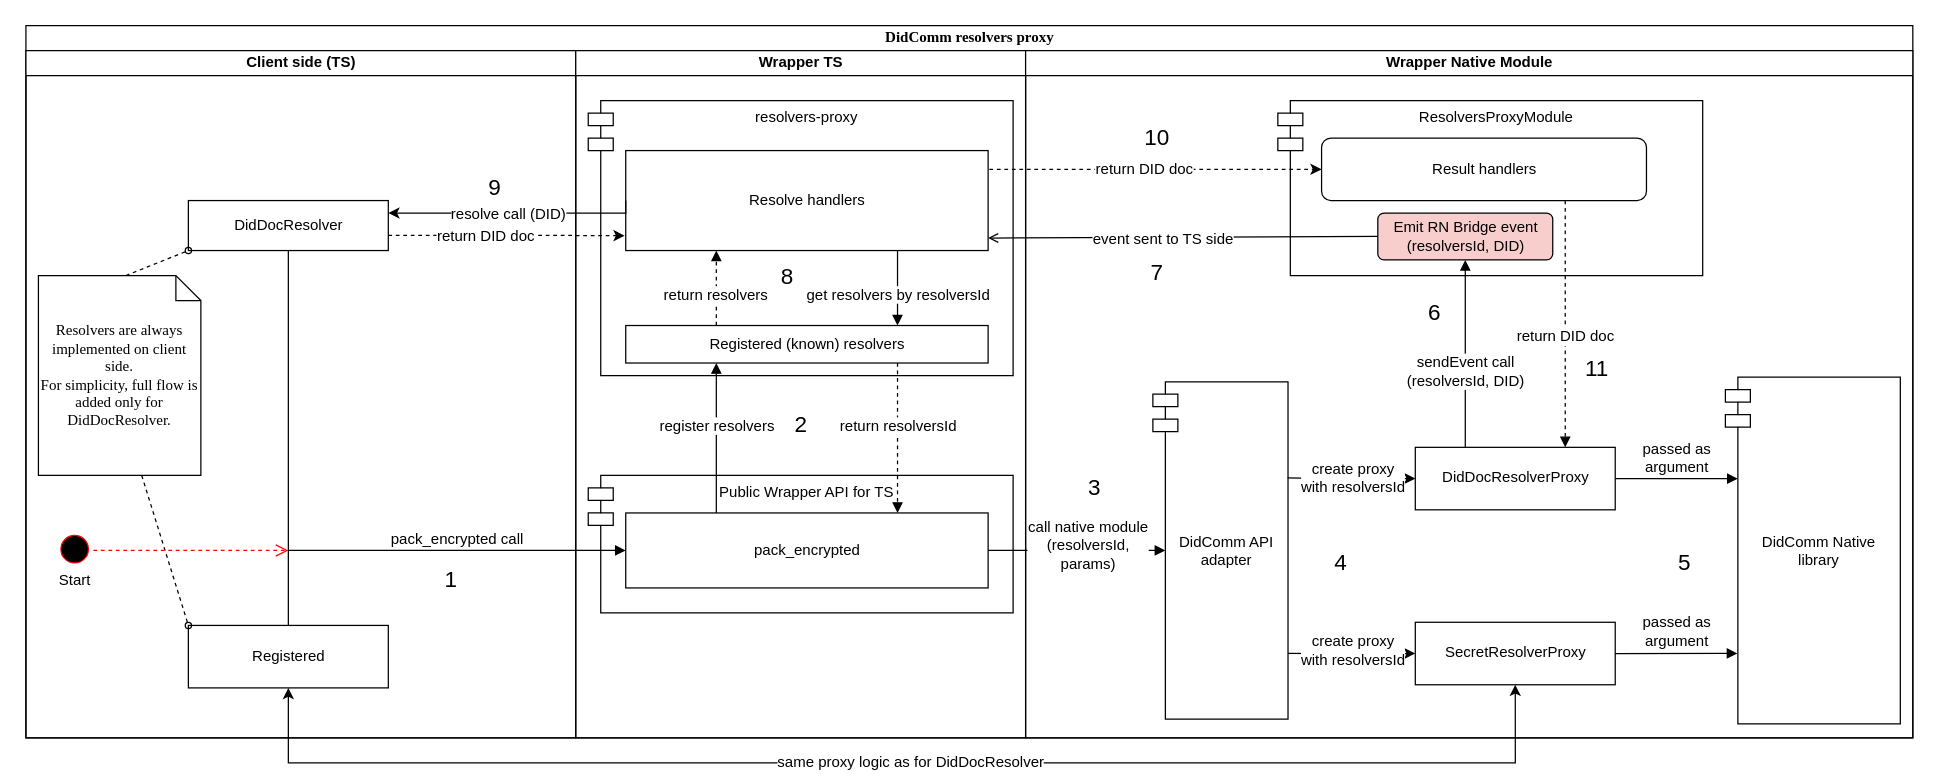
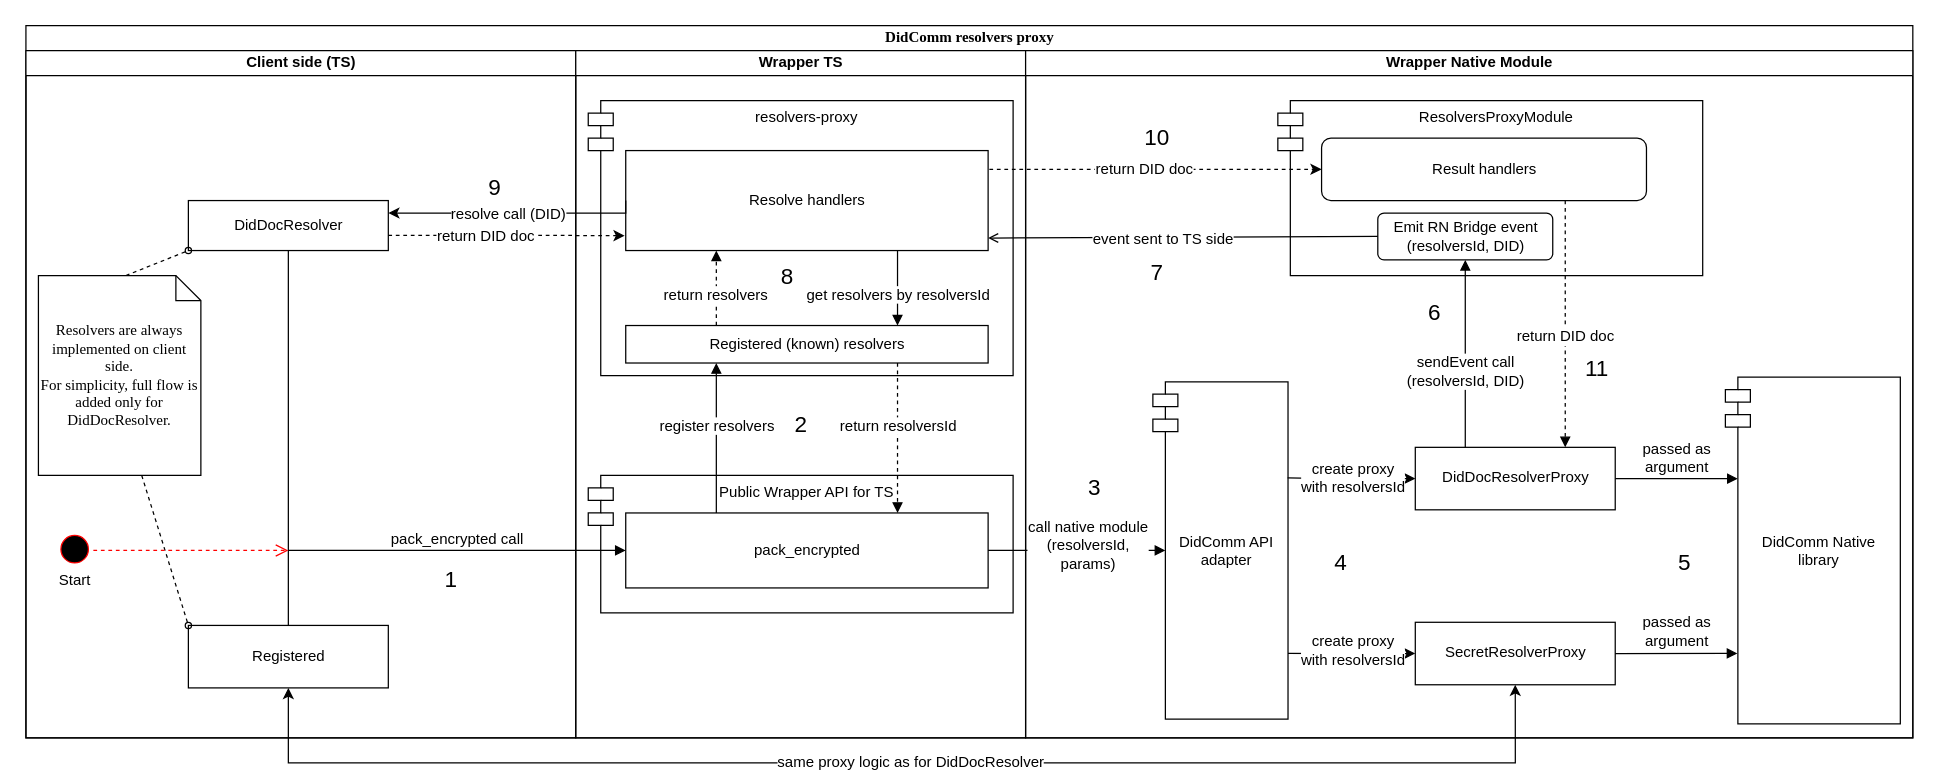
  <mxCell id="0" />
  <mxCell id="1" parent="0" />
  <mxCell id="2" value="DidComm resolvers proxy" style="swimlane;html=1;childLayout=stackLayout;startSize=20;rounded=0;shadow=0;comic=0;labelBackgroundColor=none;strokeWidth=1;fontFamily=Verdana;fontSize=12;align=center;" parent="1" vertex="1"><mxGeometry x="20" y="20" width="1510" height="570" as="geometry" /></mxCell>
  <mxCell id="3" value="Client side (TS)" style="swimlane;html=1;startSize=20;" parent="2" vertex="1"><mxGeometry y="20" width="440" height="550" as="geometry" /></mxCell>
  <mxCell id="4" value="DidDocResolver" style="html=1;" vertex="1" parent="3"><mxGeometry x="130" y="120" width="160" height="40" as="geometry" /></mxCell>
  <mxCell id="5" value="Registered" style="html=1;" vertex="1" parent="3"><mxGeometry x="130" y="460" width="160" height="50" as="geometry" /></mxCell>
  <mxCell id="6" value="Resolvers are always implemented on client side.&lt;br&gt;For simplicity, full flow is added only for DidDocResolver." style="shape=note;whiteSpace=wrap;html=1;rounded=0;shadow=0;comic=0;labelBackgroundColor=none;strokeWidth=1;fontFamily=Verdana;fontSize=12;align=center;size=20;direction=east;" vertex="1" parent="3"><mxGeometry x="10" y="180" width="130" height="160" as="geometry" /></mxCell>
  <mxCell id="7" style="edgeStyle=none;rounded=0;html=1;dashed=1;labelBackgroundColor=none;startArrow=none;startFill=0;startSize=5;endArrow=oval;endFill=0;endSize=5;jettySize=auto;orthogonalLoop=1;strokeWidth=1;fontFamily=Verdana;fontSize=12;entryX=0;entryY=1;entryDx=0;entryDy=0;exitX=0;exitY=0;exitDx=70;exitDy=0;exitPerimeter=0;" edge="1" parent="3" source="6" target="4"><mxGeometry relative="1" as="geometry"><mxPoint x="120" y="285" as="sourcePoint" /><mxPoint x="277.203" y="245" as="targetPoint" /></mxGeometry></mxCell>
  <mxCell id="8" style="edgeStyle=none;rounded=0;html=1;dashed=1;labelBackgroundColor=none;startArrow=none;startFill=0;startSize=5;endArrow=oval;endFill=0;endSize=5;jettySize=auto;orthogonalLoop=1;strokeWidth=1;fontFamily=Verdana;fontSize=12;entryX=0;entryY=0;entryDx=0;entryDy=0;exitX=0.636;exitY=1;exitDx=0;exitDy=0;exitPerimeter=0;" edge="1" parent="3" source="6" target="5"><mxGeometry relative="1" as="geometry"><mxPoint x="90" y="435" as="sourcePoint" /><mxPoint x="130" y="365" as="targetPoint" /></mxGeometry></mxCell>
  <mxCell id="9" value="" style="endArrow=none;html=1;rounded=0;entryX=0.5;entryY=1;entryDx=0;entryDy=0;exitX=0.5;exitY=0;exitDx=0;exitDy=0;" edge="1" parent="3" source="5" target="4"><mxGeometry width="50" height="50" relative="1" as="geometry"><mxPoint x="180" y="370" as="sourcePoint" /><mxPoint x="230" y="320" as="targetPoint" /></mxGeometry></mxCell>
  <mxCell id="10" value="" style="ellipse;html=1;shape=startState;fillColor=#000000;strokeColor=#ff0000;rounded=1;fontSize=12;" vertex="1" parent="3"><mxGeometry x="24" y="384" width="30" height="30" as="geometry" /></mxCell>
  <mxCell id="11" value="" style="edgeStyle=orthogonalEdgeStyle;html=1;verticalAlign=bottom;endArrow=open;endSize=8;strokeColor=#ff0000;rounded=0;dashed=1;fontSize=12;" edge="1" source="10" parent="3"><mxGeometry relative="1" as="geometry"><mxPoint x="210" y="400" as="targetPoint" /><Array as="points"><mxPoint x="120" y="400" /><mxPoint x="120" y="400" /></Array></mxGeometry></mxCell>
  <mxCell id="12" value="Start" style="text;html=1;align=center;verticalAlign=middle;resizable=0;points=[];autosize=1;strokeColor=none;fillColor=none;fontSize=12;" vertex="1" parent="3"><mxGeometry x="19" y="414" width="40" height="20" as="geometry" /></mxCell>
  <mxCell id="13" value="&lt;font style=&quot;font-size: 18px;&quot;&gt;1&lt;/font&gt;" style="text;html=1;align=center;verticalAlign=middle;resizable=0;points=[];autosize=1;strokeColor=none;fillColor=none;fontSize=12;" vertex="1" parent="3"><mxGeometry x="325" y="414" width="30" height="20" as="geometry" /></mxCell>
  <mxCell id="14" value="&lt;span style=&quot;font-size: 18px;&quot;&gt;9&lt;/span&gt;" style="text;html=1;align=center;verticalAlign=middle;resizable=0;points=[];autosize=1;strokeColor=none;fillColor=none;fontSize=12;" vertex="1" parent="3"><mxGeometry x="360" y="100" width="30" height="20" as="geometry" /></mxCell>
  <mxCell id="15" value="Wrapper TS" style="swimlane;html=1;startSize=20;" parent="2" vertex="1"><mxGeometry x="440" y="20" width="360" height="550" as="geometry"><mxRectangle x="440" y="20" width="30" height="510" as="alternateBounds" /></mxGeometry></mxCell>
  <mxCell id="16" value="Public Wrapper API for TS" style="shape=module;align=left;spacingLeft=10;align=center;verticalAlign=top;" vertex="1" parent="15"><mxGeometry x="10" y="340" width="340" height="110" as="geometry" /></mxCell>
  <mxCell id="17" value="resolvers-proxy" style="shape=module;align=left;spacingLeft=10;align=center;verticalAlign=top;" vertex="1" parent="15"><mxGeometry x="10" y="40" width="340" height="220" as="geometry" /></mxCell>
  <mxCell id="18" value="Registered (known) resolvers" style="html=1;" vertex="1" parent="15"><mxGeometry x="40" y="220" width="290" height="30" as="geometry" /></mxCell>
  <mxCell id="19" value="pack_encrypted" style="html=1;" vertex="1" parent="15"><mxGeometry x="40" y="370" width="290" height="60" as="geometry" /></mxCell>
  <mxCell id="20" value="Resolve handlers" style="html=1;" vertex="1" parent="15"><mxGeometry x="40" y="80" width="290" height="80" as="geometry" /></mxCell>
  <mxCell id="21" value="&lt;font style=&quot;font-size: 12px;&quot;&gt;return resolversId&lt;/font&gt;" style="html=1;verticalAlign=bottom;endArrow=block;rounded=0;exitX=0.75;exitY=1;exitDx=0;exitDy=0;dashed=1;entryX=0.75;entryY=0;entryDx=0;entryDy=0;" edge="1" parent="15" source="18" target="19"><mxGeometry width="80" relative="1" as="geometry"><mxPoint x="260" y="244.5" as="sourcePoint" /><mxPoint x="320" y="244.5" as="targetPoint" /></mxGeometry></mxCell>
  <mxCell id="22" value="&lt;font style=&quot;font-size: 12px;&quot;&gt;register resolvers&lt;/font&gt;" style="html=1;verticalAlign=bottom;endArrow=block;rounded=0;exitX=0.25;exitY=0;exitDx=0;exitDy=0;entryX=0.25;entryY=1;entryDx=0;entryDy=0;" edge="1" parent="15" source="19" target="18"><mxGeometry width="80" relative="1" as="geometry"><mxPoint x="250" y="210" as="sourcePoint" /><mxPoint x="250" y="320" as="targetPoint" /></mxGeometry></mxCell>
  <mxCell id="23" value="&lt;font style=&quot;font-size: 12px;&quot;&gt;get resolvers by resolversId&lt;/font&gt;" style="html=1;verticalAlign=bottom;endArrow=block;rounded=0;exitX=0.75;exitY=1;exitDx=0;exitDy=0;entryX=0.75;entryY=0;entryDx=0;entryDy=0;" edge="1" parent="15" source="20" target="18"><mxGeometry x="0.5" width="80" relative="1" as="geometry"><mxPoint x="130" y="320" as="sourcePoint" /><mxPoint x="130" y="210" as="targetPoint" /><mxPoint as="offset" /></mxGeometry></mxCell>
  <mxCell id="24" value="&lt;font style=&quot;font-size: 12px;&quot;&gt;return resolvers&lt;/font&gt;" style="html=1;verticalAlign=bottom;endArrow=block;rounded=0;exitX=0.25;exitY=0;exitDx=0;exitDy=0;dashed=1;entryX=0.25;entryY=1;entryDx=0;entryDy=0;" edge="1" parent="15" source="18" target="20"><mxGeometry x="-0.5" width="80" relative="1" as="geometry"><mxPoint x="250" y="210" as="sourcePoint" /><mxPoint x="250" y="320" as="targetPoint" /><mxPoint as="offset" /></mxGeometry></mxCell>
  <mxCell id="25" value="&lt;span style=&quot;font-size: 18px;&quot;&gt;2&lt;/span&gt;" style="text;html=1;align=center;verticalAlign=middle;resizable=0;points=[];autosize=1;strokeColor=none;fillColor=none;fontSize=12;" vertex="1" parent="15"><mxGeometry x="165" y="290" width="30" height="20" as="geometry" /></mxCell>
  <mxCell id="26" value="&lt;span style=&quot;font-size: 18px;&quot;&gt;8&lt;/span&gt;" style="text;html=1;align=center;verticalAlign=middle;resizable=0;points=[];autosize=1;strokeColor=none;fillColor=none;fontSize=12;" vertex="1" parent="15"><mxGeometry x="154" y="171" width="30" height="20" as="geometry" /></mxCell>
  <mxCell id="27" value="Wrapper Native Module" style="swimlane;html=1;startSize=20;" parent="2" vertex="1"><mxGeometry x="800" y="20" width="710" height="550" as="geometry" /></mxCell>
  <mxCell id="28" value="&lt;span style=&quot;color: rgb(0, 0, 0); font-family: Helvetica; font-size: 12px; font-style: normal; font-variant-ligatures: normal; font-variant-caps: normal; font-weight: 400; letter-spacing: normal; orphans: 2; text-align: center; text-indent: 0px; text-transform: none; widows: 2; word-spacing: 0px; -webkit-text-stroke-width: 0px; background-color: rgb(255, 255, 255); text-decoration-thickness: initial; text-decoration-style: initial; text-decoration-color: initial; float: none; display: inline !important;&quot;&gt;create proxy&lt;br&gt;with resolversId&lt;/span&gt;" style="edgeStyle=orthogonalEdgeStyle;rounded=0;orthogonalLoop=1;jettySize=auto;html=1;entryX=0.985;entryY=0.805;entryDx=0;entryDy=0;entryPerimeter=0;fontSize=12;startArrow=classic;startFill=1;endArrow=none;endFill=0;" edge="1" parent="27" source="29" target="38"><mxGeometry x="-0.016" y="-2" relative="1" as="geometry"><mxPoint x="1" as="offset" /></mxGeometry></mxCell>
  <mxCell id="29" value="SecretResolverProxy" style="html=1;" vertex="1" parent="27"><mxGeometry x="311.85" y="457.49" width="160" height="50" as="geometry" /></mxCell>
  <mxCell id="30" value="DidDocResolverProxy" style="html=1;" vertex="1" parent="27"><mxGeometry x="311.85" y="317.49" width="160" height="50" as="geometry" /></mxCell>
  <mxCell id="31" value="ResolversProxyModule" style="shape=module;align=left;spacingLeft=10;align=center;verticalAlign=top;" vertex="1" parent="27"><mxGeometry x="201.85" y="40" width="340" height="140" as="geometry" /></mxCell>
  <mxCell id="32" value="&lt;font style=&quot;font-size: 12px;&quot;&gt;passed as &lt;br&gt;argument&lt;/font&gt;" style="html=1;verticalAlign=bottom;endArrow=block;rounded=0;exitX=1;exitY=0.5;exitDx=0;exitDy=0;entryX=0.071;entryY=0.293;entryDx=0;entryDy=0;entryPerimeter=0;" edge="1" parent="27" source="30" target="37"><mxGeometry width="80" relative="1" as="geometry"><mxPoint x="-208.15" y="202.49" as="sourcePoint" /><mxPoint x="521.85" y="342.49" as="targetPoint" /></mxGeometry></mxCell>
  <mxCell id="33" value="&lt;font style=&quot;font-size: 12px;&quot;&gt;passed as&lt;br&gt;argument&lt;/font&gt;" style="html=1;verticalAlign=bottom;endArrow=block;rounded=0;exitX=1;exitY=0.5;exitDx=0;exitDy=0;entryX=0.069;entryY=0.797;entryDx=0;entryDy=0;entryPerimeter=0;" edge="1" parent="27" source="29" target="37"><mxGeometry width="80" relative="1" as="geometry"><mxPoint x="471.85" y="481.99" as="sourcePoint" /><mxPoint x="521.85" y="482.49" as="targetPoint" /></mxGeometry></mxCell>
- <mxCell id="34" value="Emit RN Bridge event &lt;br&gt;(resolversId, DID)" style="html=1;rounded=1;absoluteArcSize=1;arcSize=10;fillColor=#f8cecc;" vertex="1" parent="27"><mxGeometry x="281.85" y="130" width="140" height="37.5" as="geometry" /></mxCell>
+ <mxCell id="34" value="Emit RN Bridge event &lt;br&gt;(resolversId, DID)" style="html=1;rounded=1;absoluteArcSize=1;arcSize=10;" vertex="1" parent="27"><mxGeometry x="281.85" y="130" width="140" height="37.5" as="geometry" /></mxCell>
  <mxCell id="35" value="" style="html=1;verticalAlign=bottom;endArrow=block;rounded=0;fontSize=12;entryX=0.5;entryY=1;entryDx=0;entryDy=0;exitX=0.25;exitY=0;exitDx=0;exitDy=0;" edge="1" parent="27" source="30" target="34"><mxGeometry x="0.125" y="-10" width="80" relative="1" as="geometry"><mxPoint x="221.85" y="240" as="sourcePoint" /><mxPoint x="271.85" y="250" as="targetPoint" /><mxPoint as="offset" /></mxGeometry></mxCell>
  <mxCell id="36" value="sendEvent call&lt;br&gt;(resolversId, DID)" style="edgeLabel;html=1;align=center;verticalAlign=middle;resizable=0;points=[];fontSize=12;" vertex="1" connectable="0" parent="35"><mxGeometry x="-0.023" relative="1" as="geometry"><mxPoint y="12" as="offset" /></mxGeometry></mxCell>
  <mxCell id="37" value="DidComm Native&#10;library" style="shape=module;align=center;spacingLeft=10;align=center;verticalAlign=middle;" vertex="1" parent="27"><mxGeometry x="560" y="261.25" width="140" height="277.49" as="geometry" /></mxCell>
  <mxCell id="38" value="DidComm API&#10;adapter" style="shape=module;align=left;spacingLeft=10;align=center;verticalAlign=middle;fontColor=default;spacing=0;" vertex="1" parent="27"><mxGeometry x="101.85" y="265" width="108.15" height="270" as="geometry" /></mxCell>
  <mxCell id="39" value="Result handlers" style="html=1;rounded=1;" vertex="1" parent="27"><mxGeometry x="236.85" y="70" width="260" height="50" as="geometry" /></mxCell>
  <mxCell id="40" value="create proxy&lt;br&gt;with resolversId" style="edgeStyle=orthogonalEdgeStyle;rounded=0;orthogonalLoop=1;jettySize=auto;html=1;entryX=0.997;entryY=0.285;entryDx=0;entryDy=0;entryPerimeter=0;fontSize=12;startArrow=classic;startFill=1;endArrow=none;endFill=0;exitX=0;exitY=0.5;exitDx=0;exitDy=0;" edge="1" parent="27" source="30" target="38"><mxGeometry x="-0.014" relative="1" as="geometry"><mxPoint x="301.85" y="342.14" as="sourcePoint" /><mxPoint x="210.5" y="341.99" as="targetPoint" /><Array as="points"><mxPoint x="241.85" y="343" /></Array><mxPoint as="offset" /></mxGeometry></mxCell>
  <mxCell id="41" value="" style="html=1;verticalAlign=bottom;endArrow=block;rounded=0;fontSize=12;entryX=0.75;entryY=0;entryDx=0;entryDy=0;exitX=0.75;exitY=1;exitDx=0;exitDy=0;dashed=1;" edge="1" parent="27" source="39" target="30"><mxGeometry x="0.125" y="-10" width="80" relative="1" as="geometry"><mxPoint x="351.85" y="327.49" as="sourcePoint" /><mxPoint x="311.85" y="177.5" as="targetPoint" /><mxPoint as="offset" /></mxGeometry></mxCell>
  <mxCell id="42" value="return DID doc" style="edgeLabel;html=1;align=center;verticalAlign=middle;resizable=0;points=[];fontSize=12;" vertex="1" connectable="0" parent="41"><mxGeometry x="-0.023" relative="1" as="geometry"><mxPoint y="12" as="offset" /></mxGeometry></mxCell>
  <mxCell id="43" value="&lt;span style=&quot;font-size: 18px;&quot;&gt;3&lt;/span&gt;" style="text;html=1;align=center;verticalAlign=middle;resizable=0;points=[];autosize=1;strokeColor=none;fillColor=none;fontSize=12;" vertex="1" parent="27"><mxGeometry x="40" y="340" width="30" height="20" as="geometry" /></mxCell>
  <mxCell id="44" value="&lt;span style=&quot;font-size: 18px;&quot;&gt;4&lt;/span&gt;" style="text;html=1;align=center;verticalAlign=middle;resizable=0;points=[];autosize=1;strokeColor=none;fillColor=none;fontSize=12;" vertex="1" parent="27"><mxGeometry x="236.85" y="400" width="30" height="20" as="geometry" /></mxCell>
  <mxCell id="45" value="&lt;span style=&quot;font-size: 18px;&quot;&gt;5&lt;/span&gt;" style="text;html=1;align=center;verticalAlign=middle;resizable=0;points=[];autosize=1;strokeColor=none;fillColor=none;fontSize=12;" vertex="1" parent="27"><mxGeometry x="511.85" y="400" width="30" height="20" as="geometry" /></mxCell>
  <mxCell id="46" value="&lt;span style=&quot;font-size: 18px;&quot;&gt;6&lt;/span&gt;" style="text;html=1;align=center;verticalAlign=middle;resizable=0;points=[];autosize=1;strokeColor=none;fillColor=none;fontSize=12;" vertex="1" parent="27"><mxGeometry x="311.85" y="200" width="30" height="20" as="geometry" /></mxCell>
  <mxCell id="47" value="&lt;span style=&quot;font-size: 18px;&quot;&gt;7&lt;/span&gt;" style="text;html=1;align=center;verticalAlign=middle;resizable=0;points=[];autosize=1;strokeColor=none;fillColor=none;fontSize=12;" vertex="1" parent="27"><mxGeometry x="90" y="167.5" width="30" height="20" as="geometry" /></mxCell>
  <mxCell id="48" value="&lt;span style=&quot;font-size: 18px;&quot;&gt;10&lt;/span&gt;" style="text;html=1;align=center;verticalAlign=middle;resizable=0;points=[];autosize=1;strokeColor=none;fillColor=none;fontSize=12;" vertex="1" parent="27"><mxGeometry x="85" y="60" width="40" height="20" as="geometry" /></mxCell>
  <mxCell id="49" value="&lt;span style=&quot;font-size: 18px;&quot;&gt;11&lt;/span&gt;" style="text;html=1;align=center;verticalAlign=middle;resizable=0;points=[];autosize=1;strokeColor=none;fillColor=none;fontSize=12;" vertex="1" parent="27"><mxGeometry x="441.85" y="245" width="30" height="20" as="geometry" /></mxCell>
  <mxCell id="50" value="" style="endArrow=open;html=1;rounded=0;align=center;verticalAlign=top;endFill=0;labelBackgroundColor=none;endSize=6;exitX=0;exitY=0.5;exitDx=0;exitDy=0;entryX=1;entryY=0.875;entryDx=0;entryDy=0;entryPerimeter=0;" edge="1" source="34" parent="2" target="20"><mxGeometry relative="1" as="geometry"><mxPoint x="740" y="145" as="targetPoint" /></mxGeometry></mxCell>
  <mxCell id="51" value="event sent to TS side" style="edgeLabel;html=1;align=center;verticalAlign=middle;resizable=0;points=[];fontSize=12;" vertex="1" connectable="0" parent="50"><mxGeometry x="-0.106" y="-3" relative="1" as="geometry"><mxPoint x="-33" y="4" as="offset" /></mxGeometry></mxCell>
  <mxCell id="52" style="edgeStyle=orthogonalEdgeStyle;rounded=0;orthogonalLoop=1;jettySize=auto;html=1;fontSize=12;exitX=0;exitY=0.5;exitDx=0;exitDy=0;entryX=1;entryY=0.25;entryDx=0;entryDy=0;" edge="1" parent="2" source="20" target="4"><mxGeometry relative="1" as="geometry"><mxPoint x="500" y="130" as="sourcePoint" /><mxPoint x="270" y="90" as="targetPoint" /><Array as="points"><mxPoint x="480" y="150" /></Array></mxGeometry></mxCell>
  <mxCell id="53" value="resolve call (DID)" style="edgeLabel;html=1;align=center;verticalAlign=middle;resizable=0;points=[];fontSize=12;" vertex="1" connectable="0" parent="52"><mxGeometry x="-0.117" y="-1" relative="1" as="geometry"><mxPoint x="-17" y="1" as="offset" /></mxGeometry></mxCell>
  <mxCell id="54" style="edgeStyle=orthogonalEdgeStyle;rounded=0;orthogonalLoop=1;jettySize=auto;html=1;exitX=1;exitY=0.695;exitDx=0;exitDy=0;entryX=-0.003;entryY=0.851;entryDx=0;entryDy=0;fontSize=12;dashed=1;exitPerimeter=0;entryPerimeter=0;" edge="1" parent="2" source="4" target="20"><mxGeometry relative="1" as="geometry"><mxPoint x="280" y="150" as="sourcePoint" /></mxGeometry></mxCell>
  <mxCell id="55" value="return DID doc" style="edgeLabel;html=1;align=center;verticalAlign=middle;resizable=0;points=[];fontSize=12;" vertex="1" connectable="0" parent="54"><mxGeometry x="0.182" relative="1" as="geometry"><mxPoint x="-34" as="offset" /></mxGeometry></mxCell>
  <mxCell id="56" value="&lt;font style=&quot;font-size: 12px;&quot;&gt;call native module&lt;br&gt;(resolversId,&lt;br&gt;params)&lt;/font&gt;" style="html=1;verticalAlign=bottom;endArrow=block;rounded=0;exitX=1;exitY=0.5;exitDx=0;exitDy=0;entryX=0;entryY=0.5;entryDx=10;entryDy=0;entryPerimeter=0;" edge="1" parent="2" source="19" target="38"><mxGeometry x="0.128" y="-20" width="80" relative="1" as="geometry"><mxPoint x="570" y="400" as="sourcePoint" /><mxPoint x="570" y="280" as="targetPoint" /><mxPoint as="offset" /></mxGeometry></mxCell>
  <mxCell id="57" style="edgeStyle=orthogonalEdgeStyle;rounded=0;orthogonalLoop=1;jettySize=auto;html=1;entryX=0;entryY=0.5;entryDx=0;entryDy=0;fontSize=12;startArrow=none;startFill=0;endArrow=classic;endFill=1;dashed=1;" edge="1" parent="2" target="39"><mxGeometry relative="1" as="geometry"><mxPoint x="771" y="115" as="sourcePoint" /><Array as="points"><mxPoint x="771" y="115" /></Array></mxGeometry></mxCell>
  <mxCell id="58" value="return DID doc" style="edgeLabel;html=1;align=center;verticalAlign=middle;resizable=0;points=[];fontSize=12;" vertex="1" connectable="0" parent="57"><mxGeometry x="-0.069" y="1" relative="1" as="geometry"><mxPoint x="-1" as="offset" /></mxGeometry></mxCell>
  <mxCell id="59" style="edgeStyle=orthogonalEdgeStyle;rounded=0;orthogonalLoop=1;jettySize=auto;html=1;exitX=0.5;exitY=1;exitDx=0;exitDy=0;entryX=0.5;entryY=1;entryDx=0;entryDy=0;fontSize=18;startArrow=classic;startFill=1;endArrow=classic;endFill=1;" edge="1" parent="2" source="29" target="5"><mxGeometry relative="1" as="geometry"><Array as="points"><mxPoint x="1192" y="590" /><mxPoint x="210" y="590" /></Array></mxGeometry></mxCell>
  <mxCell id="60" value="&lt;font style=&quot;font-size: 12px;&quot;&gt;same proxy logic as for DidDocResolver&lt;/font&gt;" style="edgeLabel;html=1;align=center;verticalAlign=middle;resizable=0;points=[];fontSize=18;" vertex="1" connectable="0" parent="59"><mxGeometry x="-0.01" y="1" relative="1" as="geometry"><mxPoint y="-4" as="offset" /></mxGeometry></mxCell>
  <mxCell id="61" value="&lt;font style=&quot;font-size: 12px;&quot;&gt;pack_encrypted call&lt;/font&gt;" style="html=1;verticalAlign=bottom;endArrow=block;rounded=0;entryX=0;entryY=0.5;entryDx=0;entryDy=0;" edge="1" parent="1" target="19"><mxGeometry width="80" relative="1" as="geometry"><mxPoint x="230" y="440" as="sourcePoint" /><mxPoint x="590" y="270" as="targetPoint" /></mxGeometry></mxCell>
